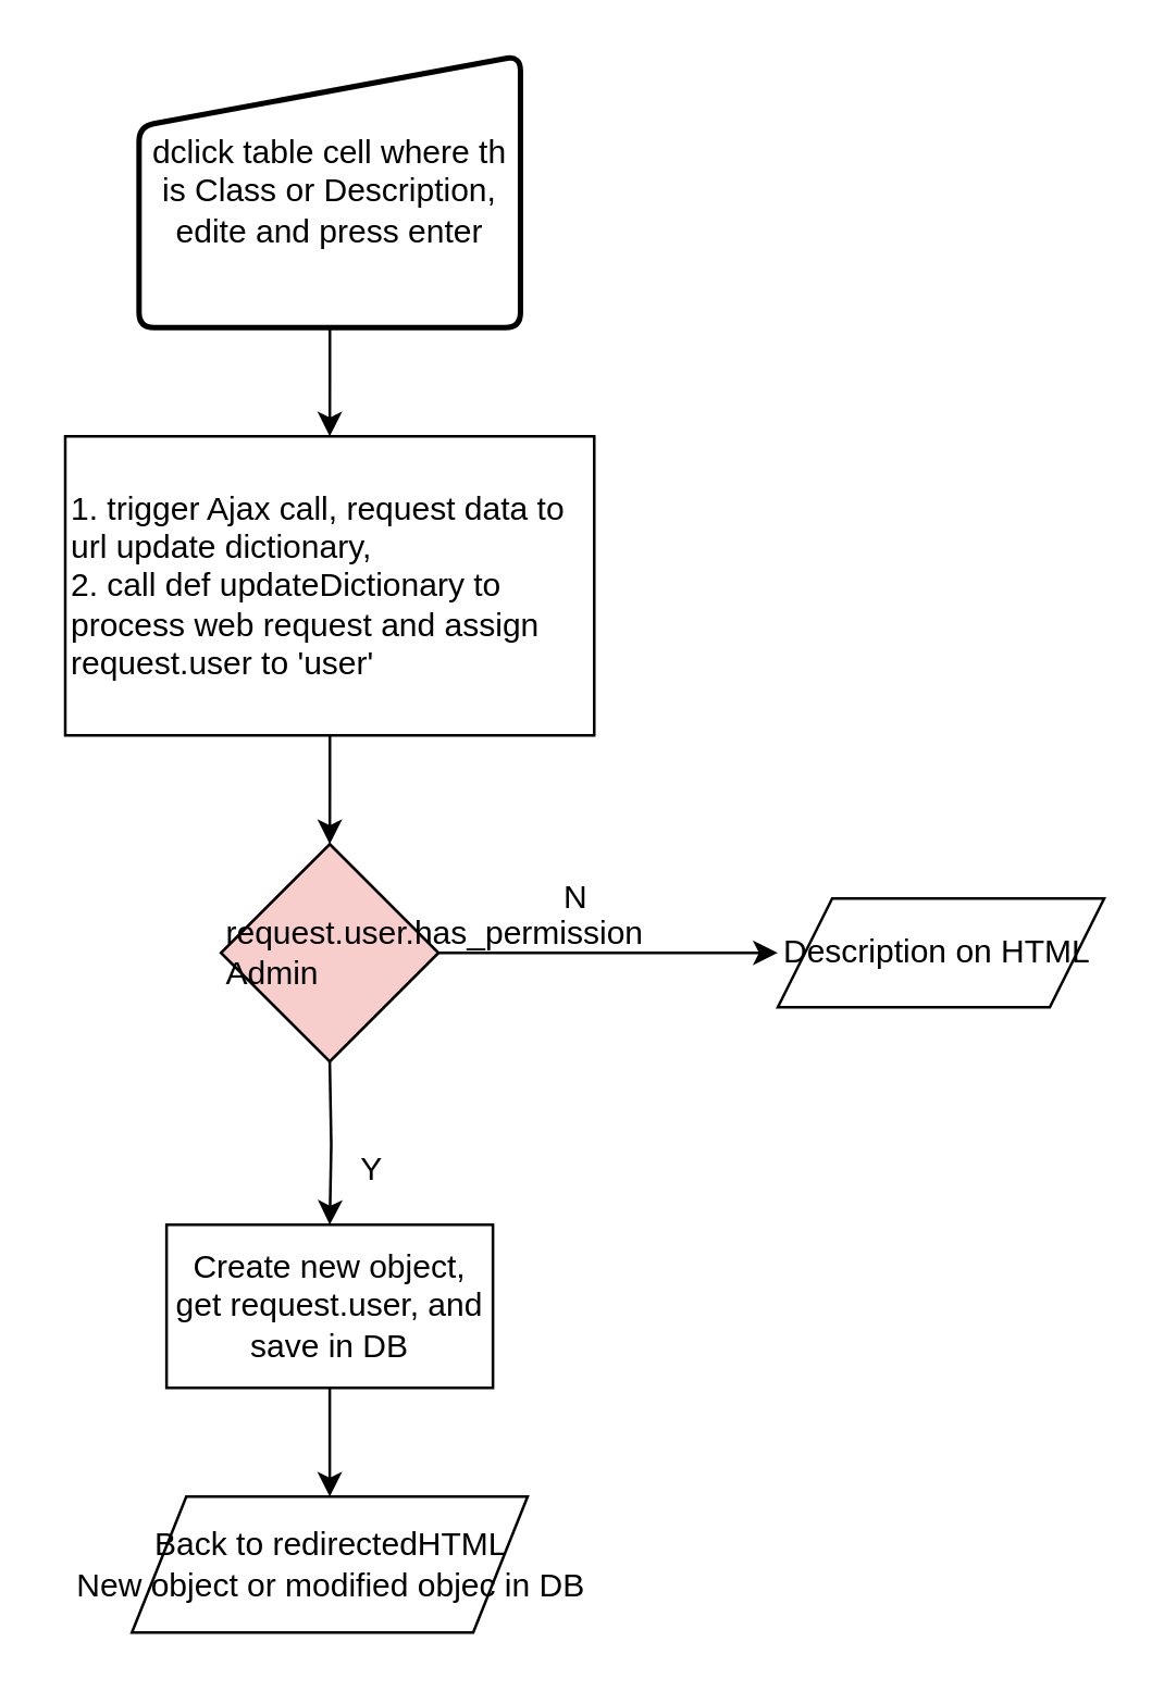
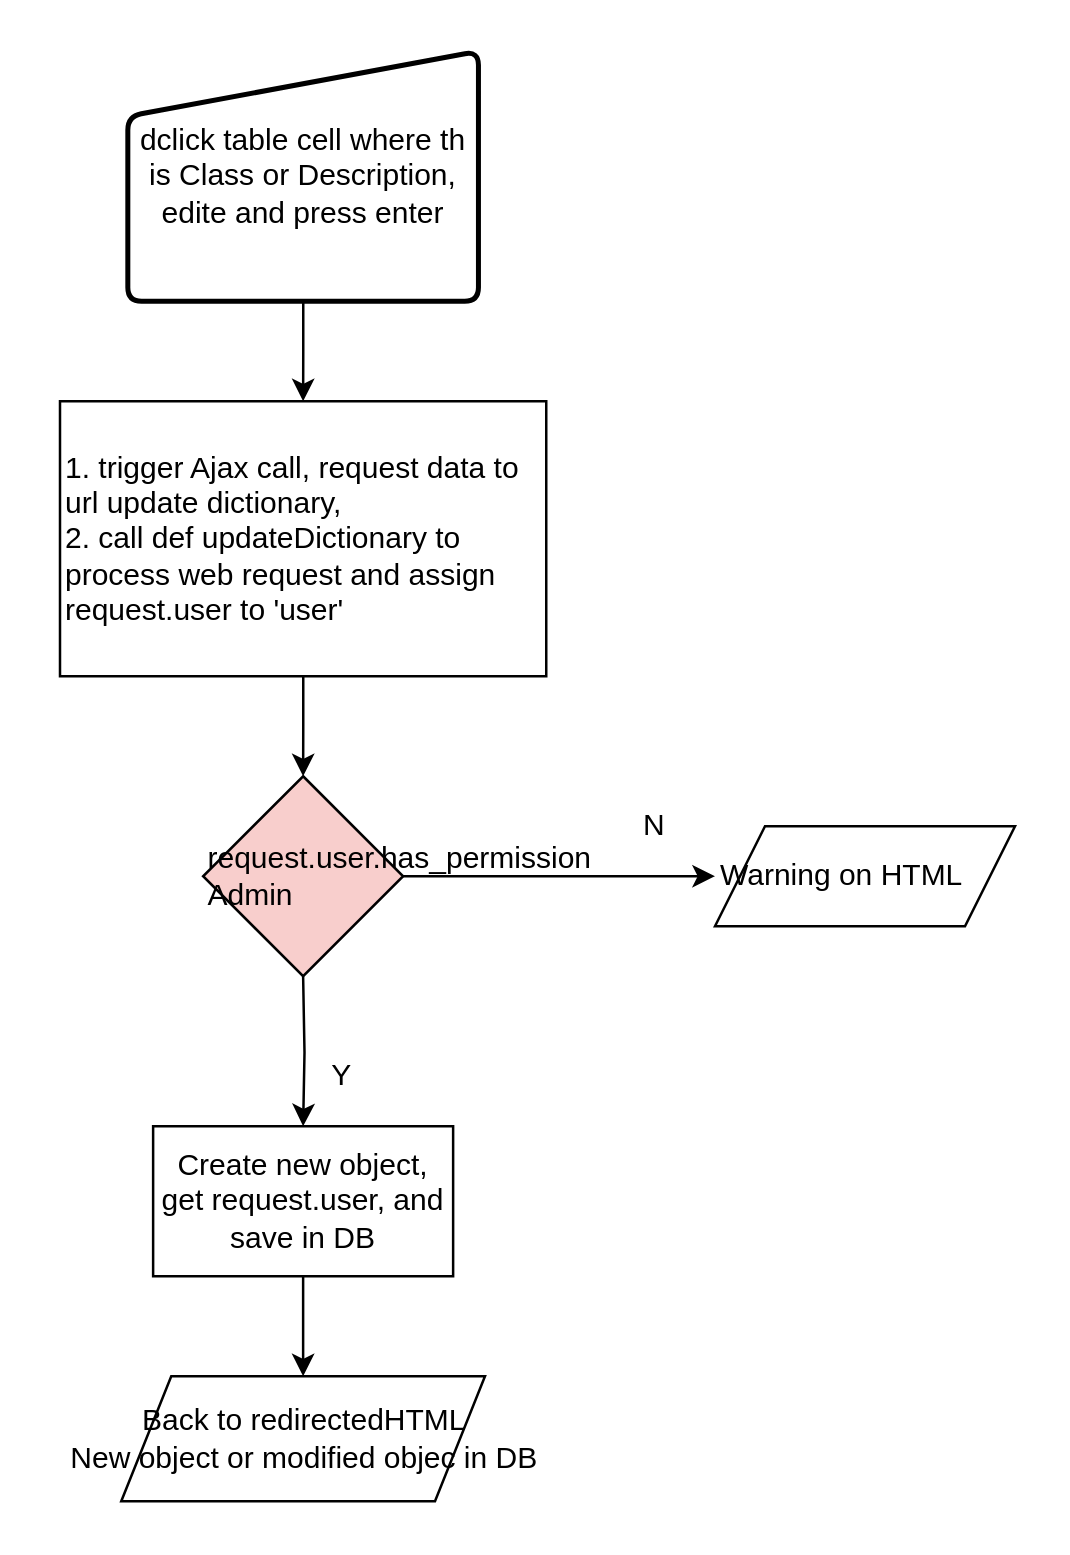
  <mxCell id="0" />
  <mxCell id="1" parent="0" />
  <mxCell id="2" style="edgeStyle=orthogonalEdgeStyle;rounded=0;orthogonalLoop=1;jettySize=auto;html=1;exitX=0.5;exitY=1;exitDx=0;exitDy=0;entryX=0.5;entryY=0;entryDx=0;entryDy=0;" parent="1" target="4" edge="1"><mxGeometry relative="1" as="geometry"><mxPoint x="120.75" y="390" as="sourcePoint" /></mxGeometry></mxCell>
  <mxCell id="3" style="edgeStyle=orthogonalEdgeStyle;rounded=0;orthogonalLoop=1;jettySize=auto;html=1;entryX=0.5;entryY=0;entryDx=0;entryDy=0;" parent="1" source="4" target="5" edge="1"><mxGeometry relative="1" as="geometry" /></mxCell>
  <mxCell id="4" value="Create new object, get request.user, and save in DB" style="rounded=0;whiteSpace=wrap;html=1;" parent="1" vertex="1"><mxGeometry x="60.75" y="450" width="120" height="60" as="geometry" /></mxCell>
  <mxCell id="5" value="" style="shape=parallelogram;perimeter=parallelogramPerimeter;whiteSpace=wrap;html=1;fixedSize=1;" parent="1" vertex="1"><mxGeometry x="48" y="550" width="145.5" height="50" as="geometry" /></mxCell>
  <mxCell id="6" value="Back to redirectedHTML &lt;br&gt;New object or modified objec in DB" style="text;html=1;align=center;verticalAlign=middle;resizable=0;points=[];autosize=1;" parent="1" vertex="1"><mxGeometry x="20.75" y="560" width="200" height="30" as="geometry" /></mxCell>
  <mxCell id="7" value="Y" style="text;html=1;align=center;verticalAlign=middle;resizable=0;points=[];autosize=1;" parent="1" vertex="1"><mxGeometry x="125.75" y="420" width="20" height="20" as="geometry" /></mxCell>
  <mxCell id="8" style="edgeStyle=orthogonalEdgeStyle;rounded=0;orthogonalLoop=1;jettySize=auto;html=1;entryX=0.5;entryY=0;entryDx=0;entryDy=0;" edge="1" parent="1" source="9" target="11"><mxGeometry relative="1" as="geometry" /></mxCell>
  <mxCell id="9" value="dclick table cell where th is Class or Description, edite&amp;nbsp;and press enter" style="html=1;strokeWidth=2;shape=manualInput;whiteSpace=wrap;rounded=1;size=26;arcSize=11;" parent="1" vertex="1"><mxGeometry x="50.625" y="20" width="140.25" height="100" as="geometry" /></mxCell>
  <mxCell id="10" style="edgeStyle=orthogonalEdgeStyle;rounded=0;orthogonalLoop=1;jettySize=auto;html=1;entryX=0.5;entryY=0;entryDx=0;entryDy=0;" edge="1" parent="1" source="11" target="13"><mxGeometry relative="1" as="geometry" /></mxCell>
  <mxCell id="11" value="1. trigger Ajax call, request data to url update dictionary,&lt;br&gt;2. call def updateDictionary to process web request and assign request.user to 'user'" style="rounded=0;whiteSpace=wrap;html=1;align=left;" parent="1" vertex="1"><mxGeometry x="23.5" y="160" width="194.5" height="110" as="geometry" /></mxCell>
  <mxCell id="12" style="edgeStyle=orthogonalEdgeStyle;rounded=0;orthogonalLoop=1;jettySize=auto;html=1;" parent="1" source="13" edge="1"><mxGeometry relative="1" as="geometry"><mxPoint x="285.5" y="350" as="targetPoint" /></mxGeometry></mxCell>
  <mxCell id="13" value="request.user.has_permission Admin&lt;br&gt;" style="rhombus;whiteSpace=wrap;html=1;align=left;fillColor=#f8cecc;" parent="1" vertex="1"><mxGeometry x="80.75" y="310" width="80" height="80" as="geometry" /></mxCell>
- <mxCell id="14" value="Description on HTML" style="shape=parallelogram;perimeter=parallelogramPerimeter;whiteSpace=wrap;html=1;fixedSize=1;align=left;" parent="1" vertex="1"><mxGeometry x="285.5" y="330" width="120" height="40" as="geometry" /></mxCell>
- <mxCell id="15" value="N" style="text;html=1;align=center;verticalAlign=middle;resizable=0;points=[];autosize=1;" parent="1" vertex="1"><mxGeometry x="200.75" y="320" width="20" height="20" as="geometry" /></mxCell>
+ <mxCell id="14" value="Warning on HTML" style="shape=parallelogram;perimeter=parallelogramPerimeter;whiteSpace=wrap;html=1;fixedSize=1;align=left;" parent="1" vertex="1"><mxGeometry x="285.5" y="330" width="120" height="40" as="geometry" /></mxCell>
+ <mxCell id="15" value="N" style="text;html=1;align=center;verticalAlign=middle;resizable=0;points=[];autosize=1;" parent="1" vertex="1"><mxGeometry x="250.75" y="320" width="20" height="20" as="geometry" /></mxCell>
